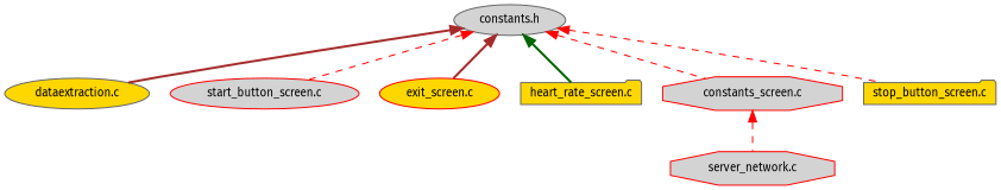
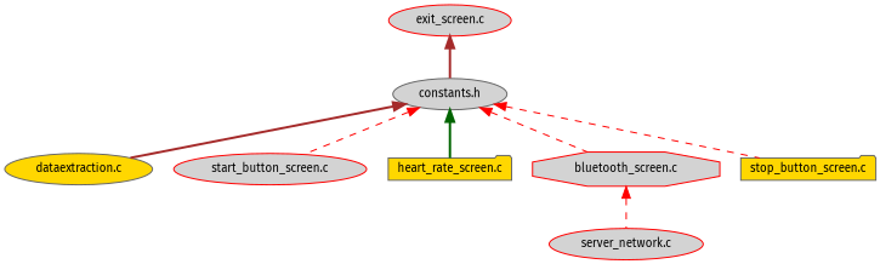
  digraph {
    fontname="Fira Sans"
    node [color=gray40 fillcolor=lightgrey fontname="Fira Sans" fontsize=10 shape=ellipse style=filled]
    edge [color=red dir=back fontname="Fira Sans" fontsize=10 labelfontname=Helvetica labelfontsize=10 style=dashed]
    n1 [fontcolor=black height=0.2 label="constants.h" width=0.4]
    n2 [fillcolor=gold height=0.2 label="dataextraction.c" width=0.4]
    n3 [color=red height=0.2 label="start_button_screen.c" width=0.4]
-   n4 [color=red fillcolor=gold height=0.2 label="exit_screen.c" width=0.4]
+   n4 [color=red height=0.2 label="exit_screen.c" width=0.4]
    n5 [fillcolor=gold height=0.2 label="heart_rate_screen.c" shape=folder width=0.4]
-   n6 [color=red height=0.2 label="constants_screen.c" shape=octagon width=0.4]
+   n6 [color=red height=0.2 label="bluetooth_screen.c" shape=octagon width=0.4]
    n7 [fillcolor=gold height=0.2 label="stop_button_screen.c" shape=folder width=0.4]
-   n8 [color=red height=0.2 label="server_network.c" shape=octagon width=0.4]
+   n8 [color=red height=0.2 label="server_network.c" width=0.4]
    n1 -> n2 [color=brown style=bold]
    n1 -> n3
-   n1 -> n4 [color=brown style=bold]
+   n4 -> n1 [color=brown style=bold]
    n1 -> n5 [color=darkgreen style=bold]
    n1 -> n6
    n1 -> n7
    n6 -> n8
  }
